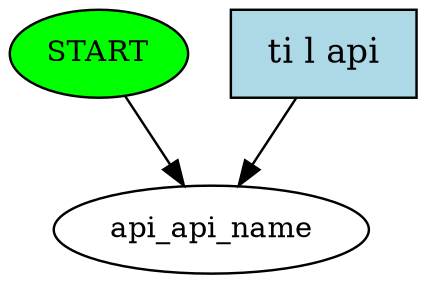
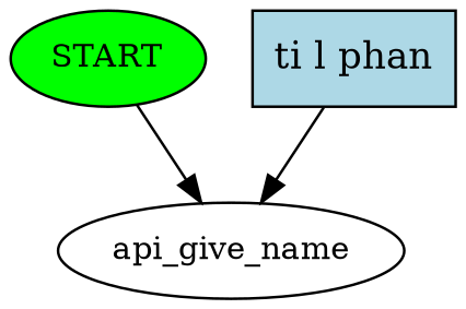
  digraph {
    node [fontsize=12 style=filled]
    n1 [fillcolor=green label=START]
-   n2 [label=api_api_name style=""]
-   n3 [fillcolor=lightblue label="ti l api" shape=rect fontsize=""]
+   n2 [label=api_give_name style=""]
+   n3 [fillcolor=lightblue label="ti l phan" shape=rect fontsize=""]
    n1 -> n2
    n3 -> n2
  }
